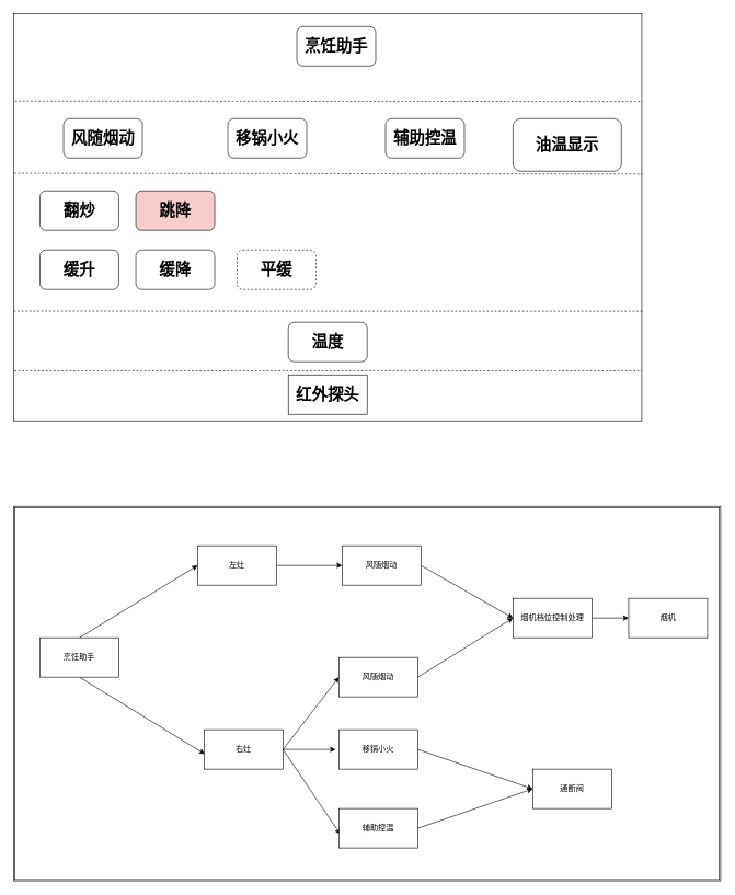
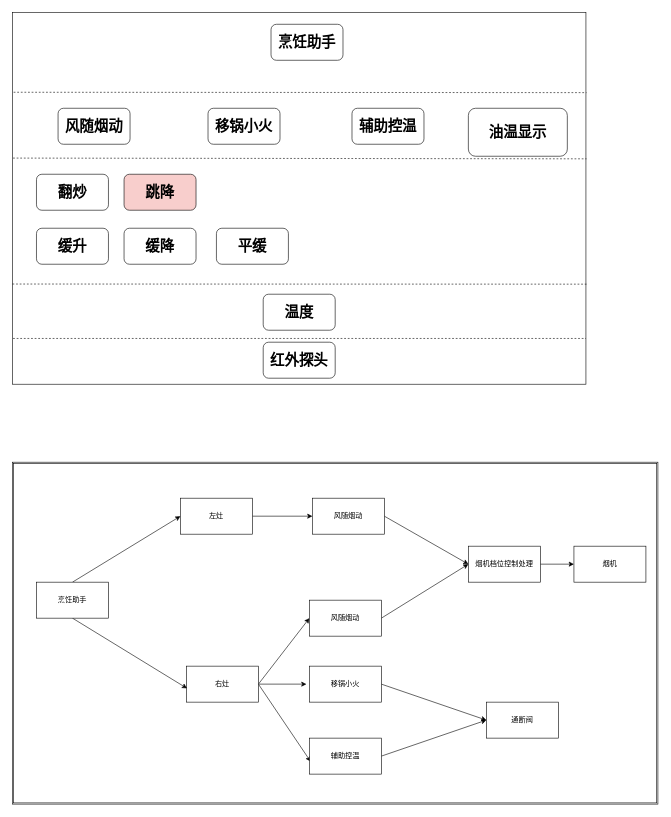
  <mxCell id="0" />
  <mxCell id="1" parent="0" />
  <mxCell id="2" value="" style="rounded=0;whiteSpace=wrap;html=1;" parent="1" vertex="1"><mxGeometry x="20" y="20" width="956" height="620" as="geometry" /></mxCell>
  <mxCell id="3" value="" style="shape=ext;double=1;rounded=0;whiteSpace=wrap;html=1;" parent="1" vertex="1"><mxGeometry x="20" y="770" width="1076" height="570" as="geometry" /></mxCell>
  <mxCell id="4" style="edgeStyle=none;html=1;exitX=1;exitY=0.5;exitDx=0;exitDy=0;" parent="1" source="5" target="16" edge="1"><mxGeometry relative="1" as="geometry" /></mxCell>
  <mxCell id="5" value="左灶" style="rounded=0;whiteSpace=wrap;html=1;" parent="1" vertex="1"><mxGeometry x="300" y="830" width="120" height="60" as="geometry" /></mxCell>
  <mxCell id="6" style="edgeStyle=none;html=1;exitX=1;exitY=0.5;exitDx=0;exitDy=0;entryX=0;entryY=0.5;entryDx=0;entryDy=0;" parent="1" source="9" target="18" edge="1"><mxGeometry relative="1" as="geometry" /></mxCell>
  <mxCell id="7" style="edgeStyle=none;html=1;exitX=1;exitY=0.5;exitDx=0;exitDy=0;" parent="1" source="9" edge="1"><mxGeometry relative="1" as="geometry"><mxPoint x="510" y="1140" as="targetPoint" /></mxGeometry></mxCell>
  <mxCell id="8" style="edgeStyle=none;html=1;exitX=1;exitY=0.5;exitDx=0;exitDy=0;entryX=0.017;entryY=0.65;entryDx=0;entryDy=0;entryPerimeter=0;" parent="1" source="9" target="22" edge="1"><mxGeometry relative="1" as="geometry" /></mxCell>
  <mxCell id="9" value="右灶" style="rounded=0;whiteSpace=wrap;html=1;" parent="1" vertex="1"><mxGeometry x="310" y="1110" width="120" height="60" as="geometry" /></mxCell>
  <mxCell id="10" style="edgeStyle=none;html=1;exitX=0.5;exitY=0;exitDx=0;exitDy=0;entryX=0;entryY=0.5;entryDx=0;entryDy=0;" parent="1" source="12" target="5" edge="1"><mxGeometry relative="1" as="geometry" /></mxCell>
  <mxCell id="11" style="edgeStyle=none;html=1;exitX=0.5;exitY=1;exitDx=0;exitDy=0;entryX=0.008;entryY=0.617;entryDx=0;entryDy=0;entryPerimeter=0;" parent="1" source="12" target="9" edge="1"><mxGeometry relative="1" as="geometry" /></mxCell>
  <mxCell id="12" value="烹饪助手" style="rounded=0;whiteSpace=wrap;html=1;" parent="1" vertex="1"><mxGeometry x="60" y="970" width="120" height="60" as="geometry" /></mxCell>
  <mxCell id="13" style="edgeStyle=none;html=1;exitX=1;exitY=0.5;exitDx=0;exitDy=0;" edge="1" parent="1" source="14"><mxGeometry relative="1" as="geometry"><mxPoint x="956" y="940" as="targetPoint" /></mxGeometry></mxCell>
  <mxCell id="14" value="烟机档位控制处理" style="rounded=0;whiteSpace=wrap;html=1;" parent="1" vertex="1"><mxGeometry x="780" y="910" width="120" height="60" as="geometry" /></mxCell>
  <mxCell id="15" style="edgeStyle=none;html=1;exitX=1;exitY=0.5;exitDx=0;exitDy=0;entryX=0;entryY=0.5;entryDx=0;entryDy=0;" parent="1" source="16" edge="1" target="14"><mxGeometry relative="1" as="geometry"><mxPoint x="776" y="940" as="targetPoint" /></mxGeometry></mxCell>
  <mxCell id="16" value="风随烟动" style="rounded=0;whiteSpace=wrap;html=1;" parent="1" vertex="1"><mxGeometry x="520" y="830" width="120" height="60" as="geometry" /></mxCell>
  <mxCell id="17" style="edgeStyle=none;html=1;exitX=1;exitY=0.5;exitDx=0;exitDy=0;entryX=0;entryY=0.5;entryDx=0;entryDy=0;" parent="1" source="18" target="14" edge="1"><mxGeometry relative="1" as="geometry" /></mxCell>
  <mxCell id="18" value="&lt;span&gt;风随烟动&lt;/span&gt;" style="rounded=0;whiteSpace=wrap;html=1;" parent="1" vertex="1"><mxGeometry x="515" y="1000" width="120" height="60" as="geometry" /></mxCell>
  <mxCell id="19" style="edgeStyle=none;html=1;exitX=1;exitY=0.5;exitDx=0;exitDy=0;entryX=0;entryY=0.5;entryDx=0;entryDy=0;" parent="1" source="20" target="23" edge="1"><mxGeometry relative="1" as="geometry" /></mxCell>
  <mxCell id="20" value="移锅小火" style="rounded=0;whiteSpace=wrap;html=1;" parent="1" vertex="1"><mxGeometry x="515" y="1110" width="120" height="60" as="geometry" /></mxCell>
  <mxCell id="21" style="edgeStyle=none;html=1;exitX=1;exitY=0.5;exitDx=0;exitDy=0;" parent="1" source="22" edge="1"><mxGeometry relative="1" as="geometry"><mxPoint x="810" y="1200" as="targetPoint" /></mxGeometry></mxCell>
  <mxCell id="22" value="辅助控温" style="rounded=0;whiteSpace=wrap;html=1;" parent="1" vertex="1"><mxGeometry x="515" y="1230" width="120" height="60" as="geometry" /></mxCell>
  <mxCell id="23" value="通断阀" style="rounded=0;whiteSpace=wrap;html=1;" parent="1" vertex="1"><mxGeometry x="810" y="1170" width="120" height="60" as="geometry" /></mxCell>
  <mxCell id="24" value="烟机" style="rounded=0;whiteSpace=wrap;html=1;" vertex="1" parent="1"><mxGeometry x="956" y="910" width="120" height="60" as="geometry" /></mxCell>
- <mxCell id="25" value="&lt;span style=&quot;font-size: 24px ; font-weight: 700&quot;&gt;平缓&lt;/span&gt;" style="rounded=1;whiteSpace=wrap;html=1;dashed=1;" vertex="1" parent="1"><mxGeometry x="360" y="380" width="120" height="60" as="geometry" /></mxCell>
+ <mxCell id="25" value="&lt;span style=&quot;font-size: 24px ; font-weight: 700&quot;&gt;平缓&lt;/span&gt;" style="rounded=1;whiteSpace=wrap;html=1;" vertex="1" parent="1"><mxGeometry x="360" y="380" width="120" height="60" as="geometry" /></mxCell>
  <mxCell id="26" value="&lt;span style=&quot;font-size: 24px ; font-weight: 700&quot;&gt;跳降&lt;/span&gt;" style="rounded=1;whiteSpace=wrap;html=1;fillColor=#f8cecc;" vertex="1" parent="1"><mxGeometry x="206" y="290" width="120" height="60" as="geometry" /></mxCell>
  <mxCell id="27" value="&lt;span style=&quot;font-size: 24px ; font-weight: 700&quot;&gt;翻炒&lt;/span&gt;" style="rounded=1;whiteSpace=wrap;html=1;" vertex="1" parent="1"><mxGeometry x="60" y="290" width="120" height="60" as="geometry" /></mxCell>
  <mxCell id="28" value="&lt;span style=&quot;font-size: 24px ; font-weight: 700&quot;&gt;缓降&lt;/span&gt;" style="rounded=1;whiteSpace=wrap;html=1;" vertex="1" parent="1"><mxGeometry x="206" y="380" width="120" height="60" as="geometry" /></mxCell>
  <mxCell id="29" value="&lt;span style=&quot;font-size: 24px ; font-weight: 700&quot;&gt;缓升&lt;/span&gt;" style="rounded=1;whiteSpace=wrap;html=1;" vertex="1" parent="1"><mxGeometry x="60" y="380" width="120" height="60" as="geometry" /></mxCell>
  <mxCell id="30" value="" style="endArrow=none;dashed=1;html=1;entryX=1.001;entryY=0.731;entryDx=0;entryDy=0;entryPerimeter=0;" edge="1" parent="1" target="2"><mxGeometry width="50" height="50" relative="1" as="geometry"><mxPoint x="20" y="473" as="sourcePoint" /><mxPoint x="176" y="530" as="targetPoint" /></mxGeometry></mxCell>
  <mxCell id="31" value="" style="endArrow=none;dashed=1;html=1;entryX=1;entryY=0.877;entryDx=0;entryDy=0;entryPerimeter=0;exitX=0.001;exitY=0.877;exitDx=0;exitDy=0;exitPerimeter=0;" edge="1" parent="1" source="2" target="2"><mxGeometry width="50" height="50" relative="1" as="geometry"><mxPoint x="176" y="600" as="sourcePoint" /><mxPoint x="226" y="550" as="targetPoint" /></mxGeometry></mxCell>
  <mxCell id="32" value="&lt;span style=&quot;font-size: 24px ; font-weight: 700&quot;&gt;温度&lt;/span&gt;" style="rounded=1;whiteSpace=wrap;html=1;" vertex="1" parent="1"><mxGeometry x="438" y="490" width="120" height="60" as="geometry" /></mxCell>
- <mxCell id="33" value="&lt;span style=&quot;font-size: 24px ; font-weight: 700&quot;&gt;红外探头&lt;/span&gt;" style="whiteSpace=wrap;html=1;rounded=0;" vertex="1" parent="1"><mxGeometry x="438" y="570" width="120" height="60" as="geometry" /></mxCell>
+ <mxCell id="33" value="&lt;span style=&quot;font-size: 24px ; font-weight: 700&quot;&gt;红外探头&lt;/span&gt;" style="rounded=1;whiteSpace=wrap;html=1;" vertex="1" parent="1"><mxGeometry x="438" y="570" width="120" height="60" as="geometry" /></mxCell>
  <mxCell id="34" value="" style="endArrow=none;dashed=1;html=1;entryX=1.001;entryY=0.394;entryDx=0;entryDy=0;entryPerimeter=0;exitX=0.001;exitY=0.392;exitDx=0;exitDy=0;exitPerimeter=0;" edge="1" parent="1" source="2" target="2"><mxGeometry width="50" height="50" relative="1" as="geometry"><mxPoint x="46" y="300" as="sourcePoint" /><mxPoint x="96" y="250" as="targetPoint" /></mxGeometry></mxCell>
  <mxCell id="35" value="&lt;span style=&quot;font-size: 24px ; font-weight: 700&quot;&gt;辅助控温&lt;/span&gt;" style="rounded=1;whiteSpace=wrap;html=1;" vertex="1" parent="1"><mxGeometry x="586" y="180" width="120" height="60" as="geometry" /></mxCell>
  <mxCell id="36" value="&lt;span style=&quot;font-size: 24px ; font-weight: 700&quot;&gt;移锅小火&lt;/span&gt;" style="rounded=1;whiteSpace=wrap;html=1;" vertex="1" parent="1"><mxGeometry x="346" y="180" width="120" height="60" as="geometry" /></mxCell>
  <mxCell id="37" value="&lt;span style=&quot;font-size: 24px ; font-weight: 700&quot;&gt;风随烟动&lt;/span&gt;" style="rounded=1;whiteSpace=wrap;html=1;" vertex="1" parent="1"><mxGeometry x="96" y="180" width="120" height="60" as="geometry" /></mxCell>
  <mxCell id="38" value="&lt;span style=&quot;font-size: 24px ; font-weight: 700&quot;&gt;油温显示&lt;/span&gt;" style="rounded=1;whiteSpace=wrap;html=1;" vertex="1" parent="1"><mxGeometry x="780" y="180" width="165" height="80" as="geometry" /></mxCell>
  <mxCell id="39" value="&lt;span style=&quot;font-size: 24px ; font-weight: 700&quot;&gt;烹饪助手&lt;/span&gt;" style="rounded=1;whiteSpace=wrap;html=1;" vertex="1" parent="1"><mxGeometry x="451" y="40" width="120" height="60" as="geometry" /></mxCell>
  <mxCell id="40" value="" style="endArrow=none;dashed=1;html=1;exitX=0.002;exitY=0.215;exitDx=0;exitDy=0;exitPerimeter=0;entryX=1.001;entryY=0.216;entryDx=0;entryDy=0;entryPerimeter=0;" edge="1" parent="1" source="2" target="2"><mxGeometry width="50" height="50" relative="1" as="geometry"><mxPoint x="106" y="160" as="sourcePoint" /><mxPoint x="156" y="110" as="targetPoint" /></mxGeometry></mxCell>
